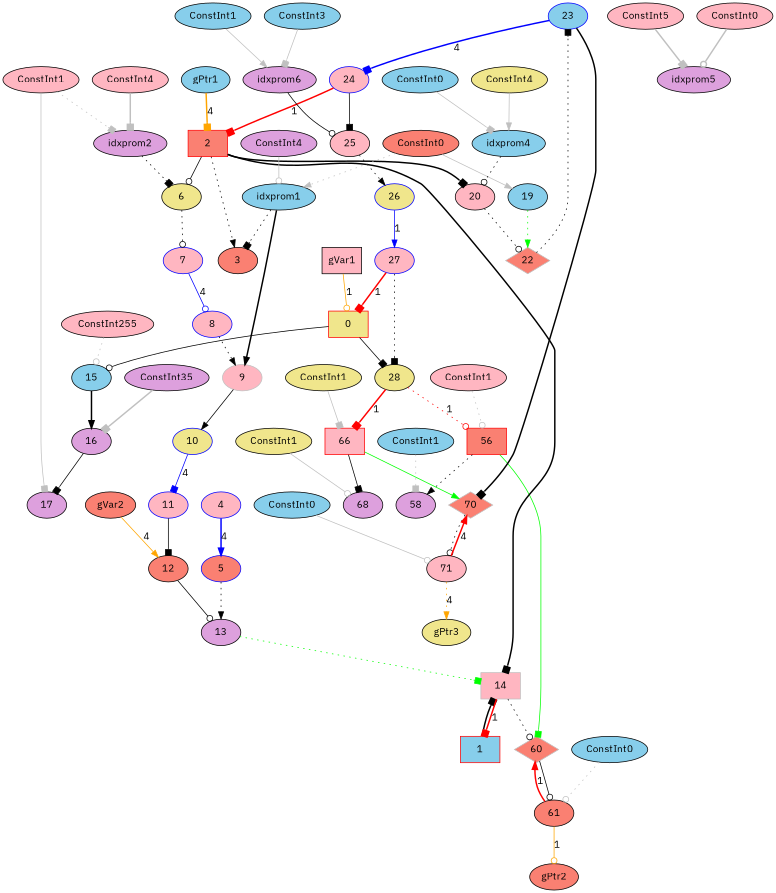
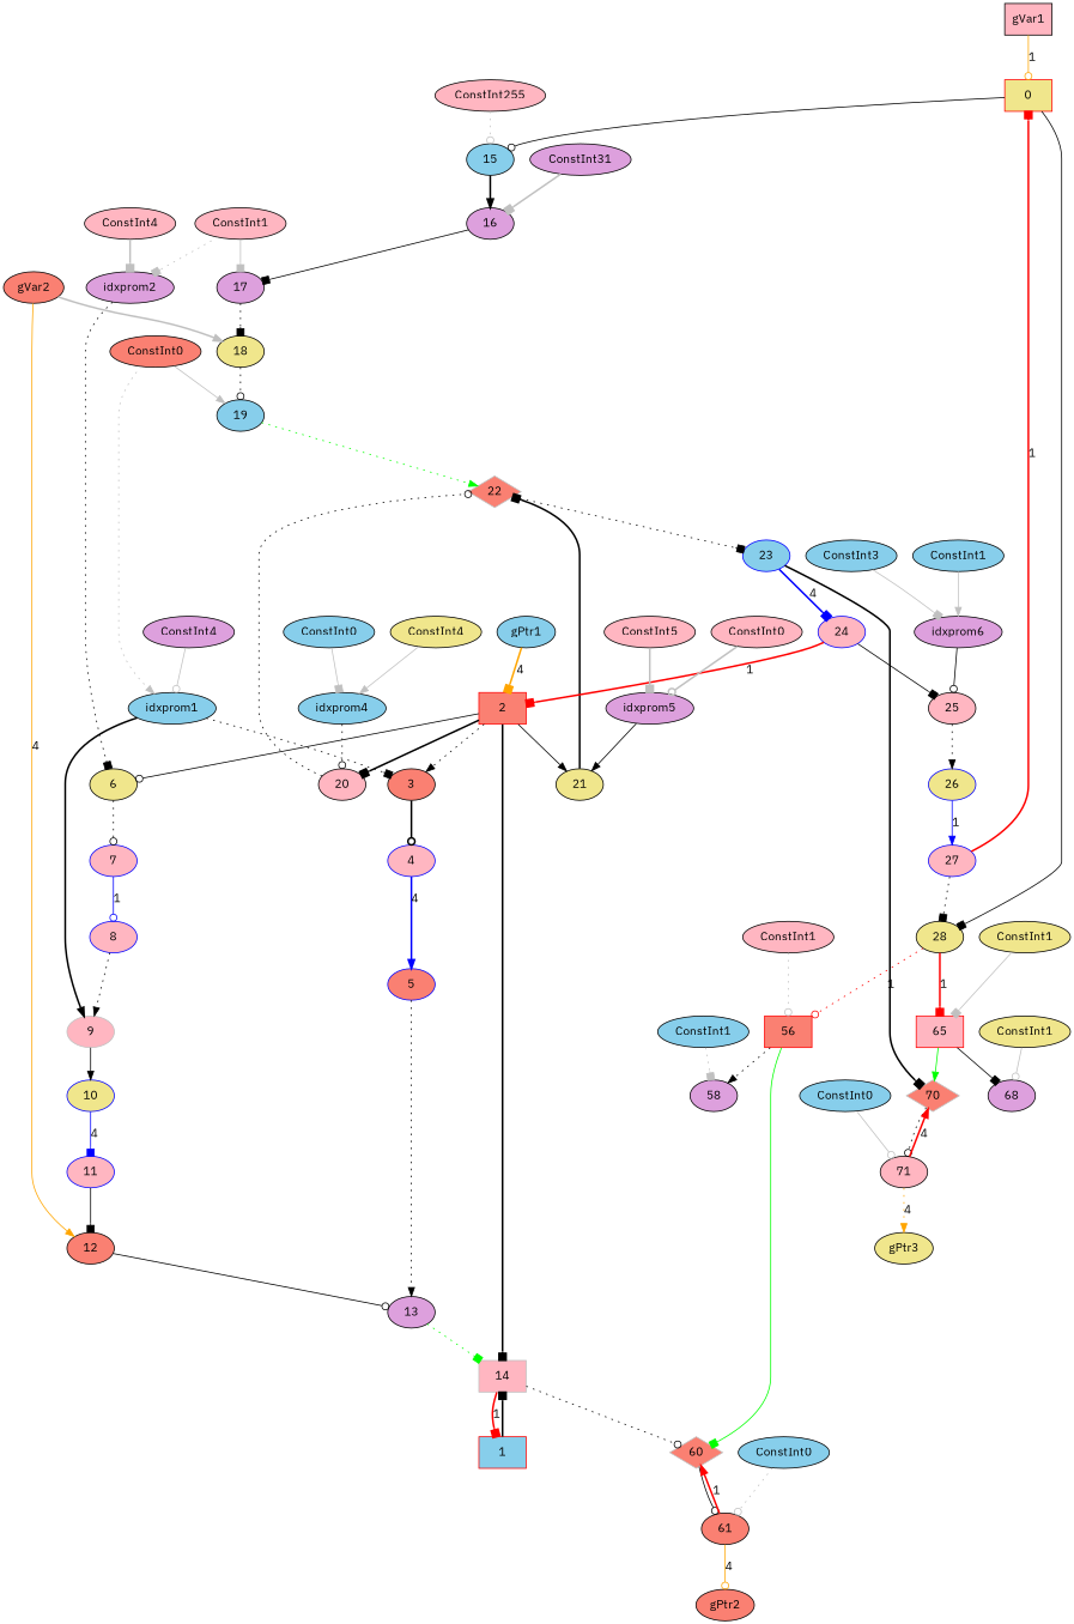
  digraph {
    fontname="IBM Plex Sans"
    node [color=black fillcolor=lightpink fontname="IBM Plex Sans" style=filled]
    edge [arrowhead=box fontname="IBM Plex Sans" style=solid]
    n1 [color=red fillcolor=khaki label=0 shape=box]
    n2 [fillcolor=skyblue label=15]
    n3 [fillcolor=khaki label=28]
    n4 [fillcolor=plum label=16]
    n5 [color=red fillcolor=salmon label=56 shape=box]
-   n6 [color=red label=66 shape=box]
+   n6 [color=red label=65 shape=box]
    n7 [color=red fillcolor=skyblue label=1 shape=box]
    n8 [color=gray label=14 shape=box]
    n9 [color=gray fillcolor=salmon label=60 shape=diamond]
    n10 [color=red fillcolor=salmon label=2 shape=box]
    n11 [fillcolor=salmon label=3]
    n12 [fillcolor=khaki label=6]
    n13 [label=20]
+   n14 [fillcolor=khaki label=21]
    n15 [color=blue label=4]
    n16 [color=blue label=7]
    n17 [color=gray fillcolor=salmon label=22 shape=diamond]
    n18 [color=blue fillcolor=salmon label=5]
    n19 [fillcolor=plum label=13]
    n20 [color=blue label=8]
    n21 [color=gray label=9]
    n22 [color=blue fillcolor=khaki label=10]
    n23 [color=blue label=11]
    n24 [fillcolor=salmon label=12]
    n25 [fillcolor=salmon label=61]
    n26 [fillcolor=plum label=17]
+   n27 [fillcolor=khaki label=18]
    n28 [fillcolor=skyblue label=19]
    n29 [color=blue fillcolor=skyblue label=23]
    n30 [color=blue label=24]
    n31 [color=gray fillcolor=salmon label=70 shape=diamond]
    n32 [label=25]
    n33 [label=71]
    n34 [color=blue fillcolor=khaki label=26]
    n35 [color=blue label=27]
    n36 [fillcolor=plum label=58]
    n37 [fillcolor=plum label=68]
    n38 [label=gVar1 shape=box]
    n39 [fillcolor=skyblue label=gPtr1]
    n40 [fillcolor=salmon label=ConstInt0]
    n41 [fillcolor=skyblue label=idxprom1]
    n42 [fillcolor=plum label=ConstInt4]
    n43 [label=ConstInt1]
    n44 [fillcolor=plum label=idxprom2]
    n45 [label=ConstInt4]
    n46 [fillcolor=salmon label=gVar2]
    n47 [label=ConstInt255]
-   n48 [fillcolor=plum label=ConstInt35]
+   n48 [fillcolor=plum label=ConstInt31]
    n49 [fillcolor=khaki label=ConstInt4]
    n50 [fillcolor=skyblue label=idxprom4]
    n51 [fillcolor=skyblue label=ConstInt0]
    n52 [label=ConstInt5]
    n53 [fillcolor=plum label=idxprom5]
    n54 [label=ConstInt0]
    n55 [fillcolor=skyblue label=ConstInt3]
    n56 [fillcolor=plum label=idxprom6]
    n57 [fillcolor=skyblue label=ConstInt1]
    n58 [fillcolor=salmon label=gPtr2]
    n59 [label=ConstInt1]
    n60 [fillcolor=skyblue label=ConstInt1]
    n61 [fillcolor=skyblue label=ConstInt0]
    n62 [fillcolor=khaki label=gPtr3]
    n63 [fillcolor=khaki label=ConstInt1]
    n64 [fillcolor=khaki label=ConstInt1]
    n65 [fillcolor=skyblue label=ConstInt0]
    n1 -> n2 [arrowhead=odot]
    n1 -> n3
    n2 -> n4 [arrowhead=normal style=bold]
    n3 -> n5 [arrowhead=odot color=red label=1 style=dotted]
    n3 -> n6 [color=red label=1 style=bold]
    n4 -> n26
    n5 -> n9 [color=green]
    n5 -> n36 [arrowhead=normal style=dotted]
    n6 -> n31 [arrowhead=normal color=green]
    n6 -> n37
    n7 -> n8 [style=bold]
    n8 -> n7 [color=red label=1 style=bold]
    n8 -> n9 [arrowhead=odot style=dotted]
    n9 -> n25 [arrowhead=odot]
    n10 -> n8 [style=bold]
    n10 -> n11 [arrowhead=normal style=dotted]
    n10 -> n12 [arrowhead=odot]
    n10 -> n13 [style=bold]
+   n10 -> n14 [arrowhead=normal]
+   n11 -> n15 [arrowhead=odot style=bold]
    n12 -> n16 [arrowhead=odot style=dotted]
    n13 -> n17 [arrowhead=odot style=dotted]
+   n14 -> n17 [style=bold]
    n15 -> n18 [arrowhead=normal color=blue label=4 style=bold]
-   n16 -> n20 [arrowhead=odot color=blue label=4]
+   n16 -> n20 [arrowhead=odot color=blue label=1]
    n17 -> n29 [style=dotted]
    n18 -> n19 [arrowhead=normal style=dotted]
    n19 -> n8 [color=green style=dotted]
    n20 -> n21 [arrowhead=normal style=dotted]
    n21 -> n22 [arrowhead=normal]
    n22 -> n23 [color=blue label=4]
    n23 -> n24
    n24 -> n19 [arrowhead=odot]
    n25 -> n9 [arrowhead=normal color=red label=1 style=bold]
-   n25 -> n58 [arrowhead=odot color=orange label=1]
+   n25 -> n58 [arrowhead=odot color=orange label=4]
+   n26 -> n27 [style=dotted]
+   n27 -> n28 [arrowhead=odot style=dotted]
    n28 -> n17 [arrowhead=normal color=green style=dotted]
    n29 -> n30 [color=blue label=4 style=bold]
    n29 -> n31 [style=bold]
    n30 -> n10 [color=red label=1 style=bold]
    n30 -> n32
    n31 -> n33 [arrowhead=odot style=dotted]
    n32 -> n34 [arrowhead=normal style=dotted]
    n33 -> n31 [arrowhead=normal color=red label=4 style=bold]
    n33 -> n62 [arrowhead=normal color=orange label=4 style=dotted]
    n34 -> n35 [arrowhead=normal color=blue label=1]
    n35 -> n1 [color=red label=1 style=bold]
    n35 -> n3 [style=dotted]
    n38 -> n1 [arrowhead=odot color=orange label=1]
    n39 -> n10 [color=orange label=4 style=bold]
    n40 -> n28 [arrowhead=normal color=gray]
    n40 -> n41 [arrowhead=normal color=gray style=dotted]
    n41 -> n11 [style=dotted]
    n41 -> n21 [arrowhead=normal style=bold]
    n42 -> n41 [arrowhead=odot color=gray]
    n43 -> n26 [color=gray]
    n43 -> n44 [color=gray style=dotted]
    n44 -> n12 [style=dotted]
    n45 -> n44 [color=gray style=bold]
    n46 -> n24 [arrowhead=normal color=orange label=4]
+   n46 -> n27 [arrowhead=normal color=gray style=bold]
    n47 -> n2 [arrowhead=odot color=gray style=dotted]
    n48 -> n4 [color=gray style=bold]
    n49 -> n50 [arrowhead=normal color=gray]
    n50 -> n13 [arrowhead=odot style=dotted]
    n51 -> n50 [color=gray]
    n52 -> n53 [color=gray style=bold]
+   n53 -> n14 [arrowhead=normal]
    n54 -> n53 [arrowhead=odot color=gray style=bold]
    n55 -> n56 [color=gray]
    n56 -> n32 [arrowhead=odot]
    n57 -> n56 [arrowhead=normal color=gray]
    n59 -> n5 [arrowhead=odot color=gray style=dotted]
    n60 -> n36 [color=gray style=dotted]
    n61 -> n25 [arrowhead=odot color=gray style=dotted]
    n63 -> n6 [color=gray]
    n64 -> n37 [arrowhead=odot color=gray]
    n65 -> n33 [arrowhead=odot color=gray]
  }
